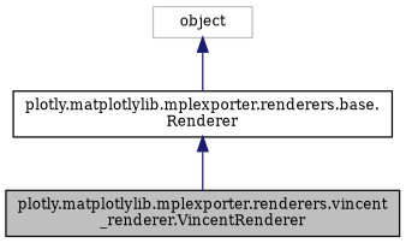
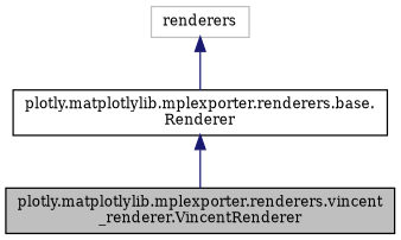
  digraph {
    fontname="DejaVu Serif"
    node [color=black fillcolor=white fontname="DejaVu Serif" fontsize=10 shape=record style=filled]
    edge [color=midnightblue dir=back fontname="DejaVu Serif" fontsize=10 labelfontname=Helvetica labelfontsize=10 style=solid]
    n1 [fillcolor=grey75 fontcolor=black height=0.2 label="plotly.matplotlylib.mplexporter.renderers.vincent\l_renderer.VincentRenderer" width=0.4]
    n2 [height=0.2 label="plotly.matplotlylib.mplexporter.renderers.base.\lRenderer" width=0.4]
-   n3 [color=grey75 height=0.2 label=object width=0.4]
+   n3 [color=grey75 height=0.2 label=renderers width=0.4]
    n2 -> n1
    n3 -> n2
  }
